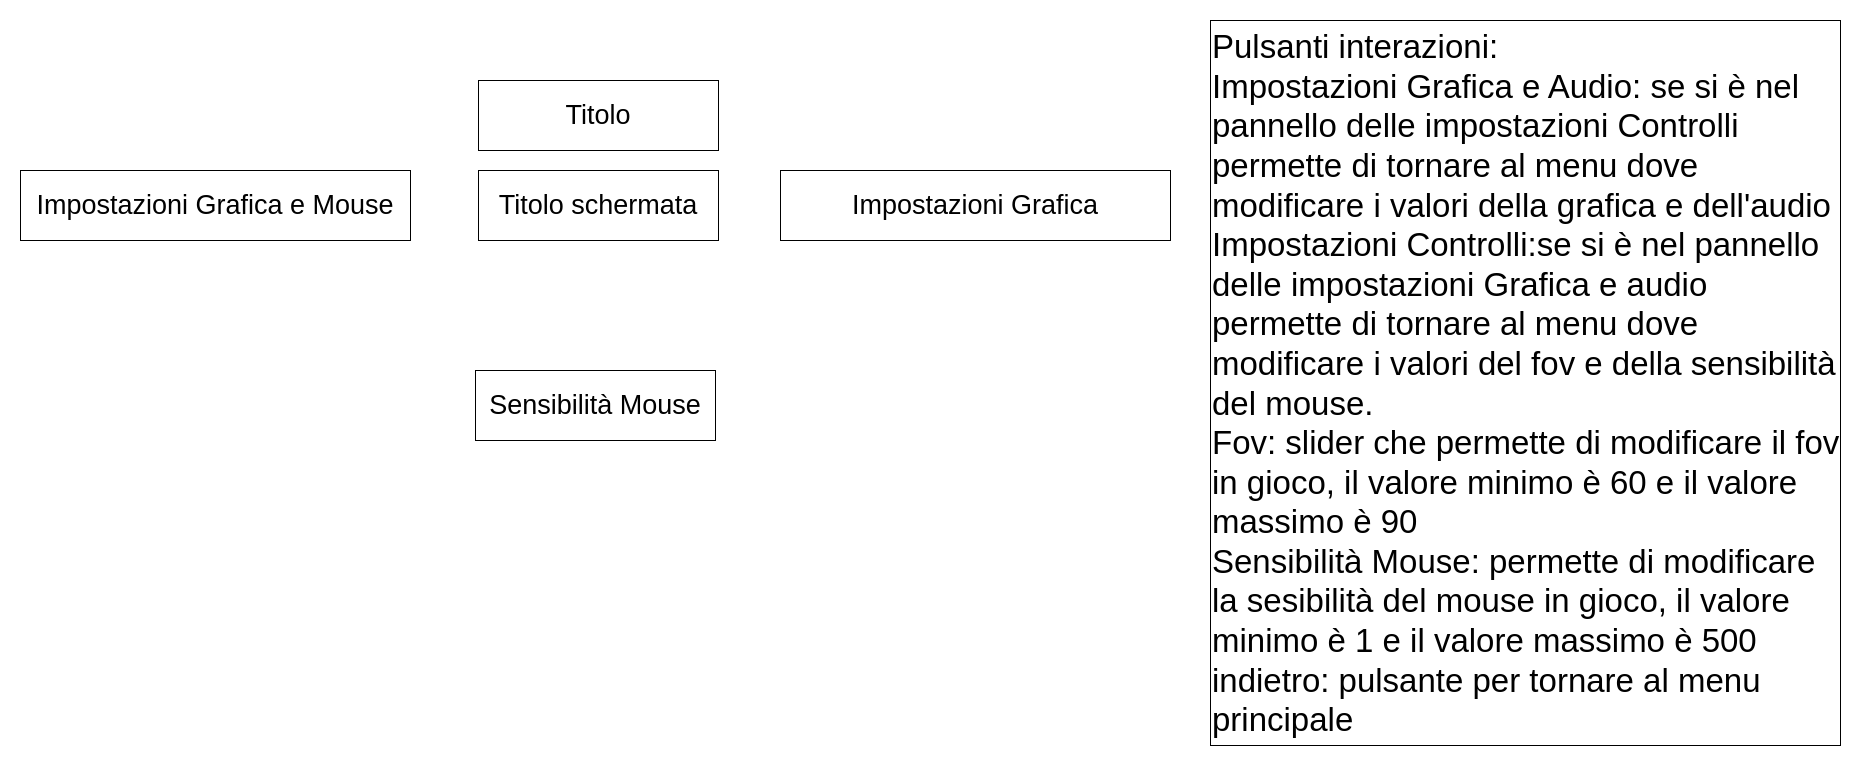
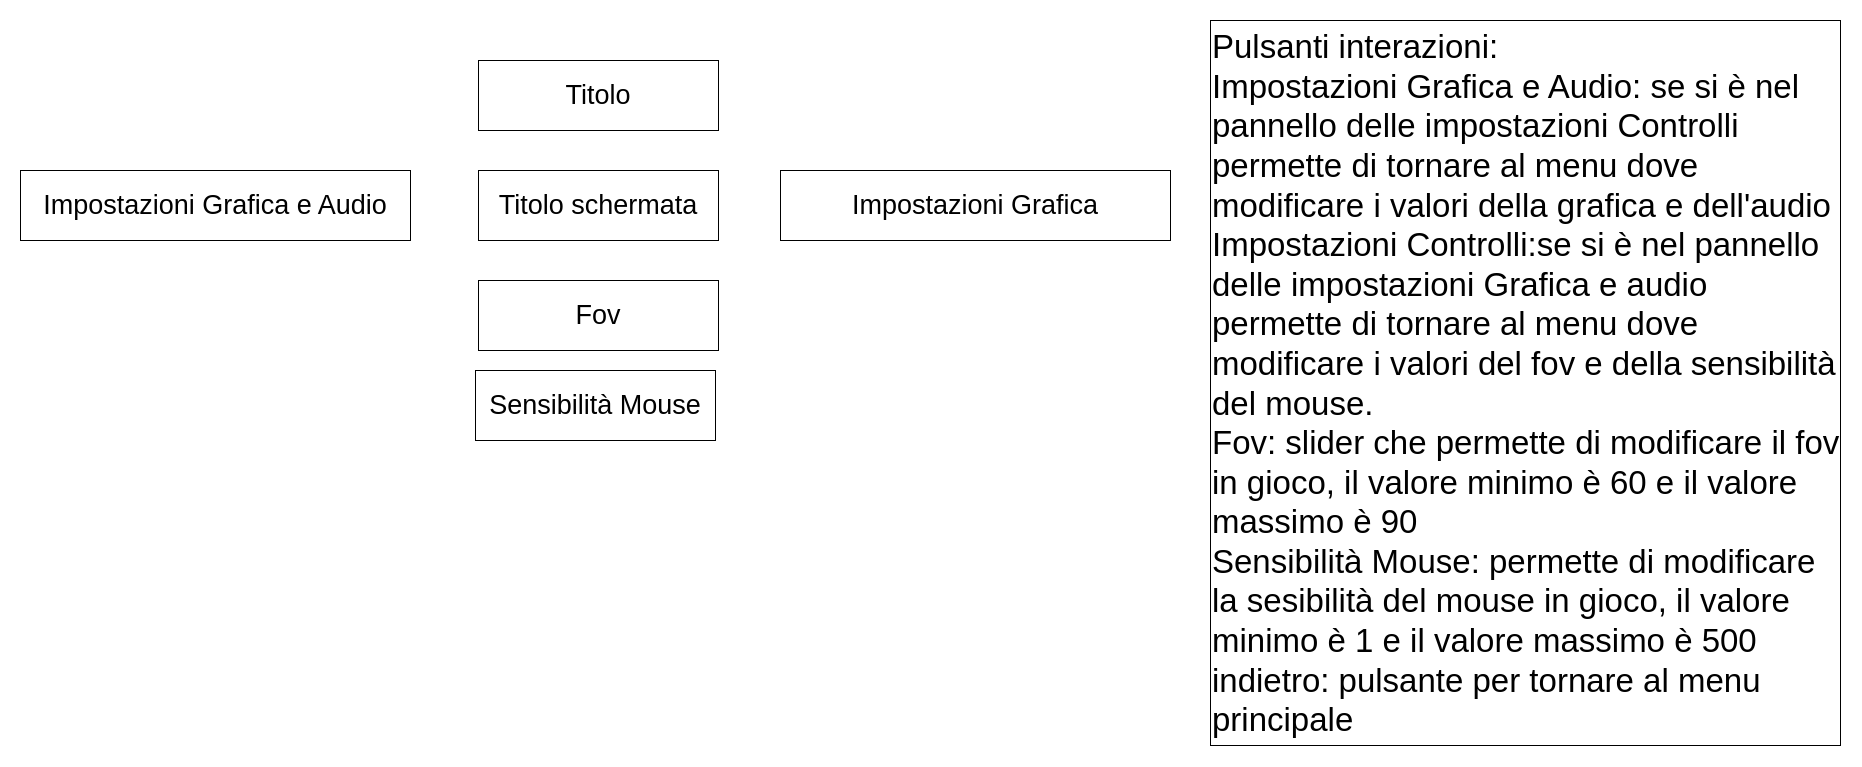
  <mxCell id="0" />
  <mxCell id="1" parent="0" />
- <mxCell id="2" value="Impostazioni Grafica e Mouse" style="rounded=0;whiteSpace=wrap;html=1;fontSize=27;" parent="1" vertex="1"><mxGeometry x="20" y="170" width="390" height="70" as="geometry" /></mxCell>
+ <mxCell id="2" value="Impostazioni Grafica e Audio" style="rounded=0;whiteSpace=wrap;html=1;fontSize=27;" parent="1" vertex="1"><mxGeometry x="20" y="170" width="390" height="70" as="geometry" /></mxCell>
+ <mxCell id="3" value="Fov" style="rounded=0;whiteSpace=wrap;html=1;fontSize=27;" parent="1" vertex="1"><mxGeometry x="478" y="280" width="240" height="70" as="geometry" /></mxCell>
  <mxCell id="4" value="Sensibilità Mouse" style="rounded=0;whiteSpace=wrap;html=1;fontSize=27;" parent="1" vertex="1"><mxGeometry x="475" y="370" width="240" height="70" as="geometry" /></mxCell>
  <mxCell id="5" value="&lt;font style=&quot;font-size: 33px;&quot;&gt;Pulsanti interazioni:&lt;br&gt;Impostazioni Grafica e Audio: se si è nel pannello delle impostazioni Controlli permette di tornare al menu dove modificare i valori della grafica e dell'audio&lt;br&gt;Impostazioni Controlli:se si è nel pannello delle impostazioni Grafica e audio permette di tornare al menu dove modificare i valori del fov e della sensibilità del mouse.&lt;br&gt;Fov: slider che permette di modificare il fov in gioco, il valore minimo è 60 e il valore massimo è 90&lt;br&gt;Sensibilità Mouse: permette di modificare la sesibilità del mouse in gioco, il valore minimo è 1 e il valore massimo è 500&lt;br&gt;indietro: pulsante per tornare al menu principale&lt;br&gt;&lt;/font&gt;" style="rounded=0;whiteSpace=wrap;html=1;fontSize=27;align=left;" parent="1" vertex="1"><mxGeometry x="1210" y="20" width="630" height="725" as="geometry" /></mxCell>
- <mxCell id="6" value="Titolo" style="rounded=0;whiteSpace=wrap;html=1;fontSize=27;" parent="1" vertex="1"><mxGeometry x="478" y="80" width="240" height="70" as="geometry" /></mxCell>
+ <mxCell id="6" value="Titolo" style="rounded=0;whiteSpace=wrap;html=1;fontSize=27;" parent="1" vertex="1"><mxGeometry x="478" y="60" width="240" height="70" as="geometry" /></mxCell>
  <mxCell id="7" value="Titolo schermata" style="rounded=0;whiteSpace=wrap;html=1;fontSize=27;" parent="1" vertex="1"><mxGeometry x="478" y="170" width="240" height="70" as="geometry" /></mxCell>
  <mxCell id="8" value="Impostazioni Grafica" style="rounded=0;whiteSpace=wrap;html=1;fontSize=27;" parent="1" vertex="1"><mxGeometry x="780" y="170" width="390" height="70" as="geometry" /></mxCell>
